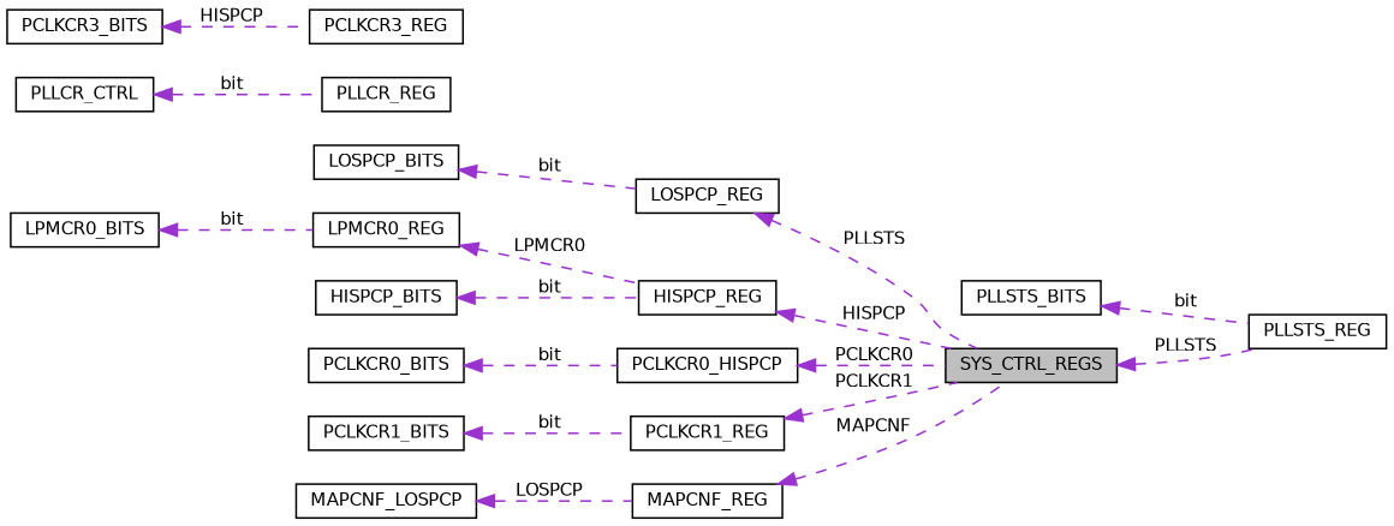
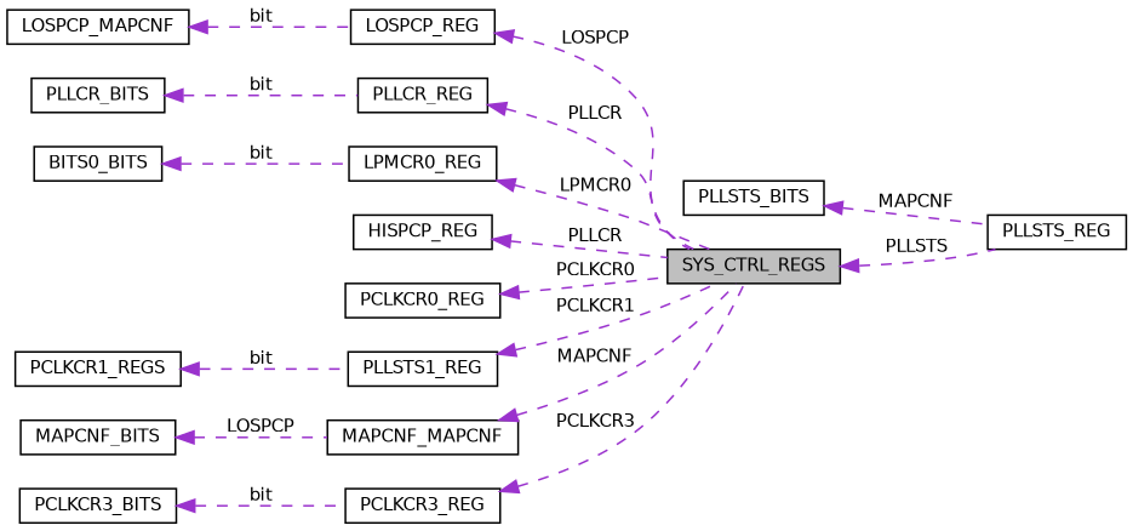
  digraph {
    rankdir=LR
    node [color=black fillcolor=white fontname=Helvetica fontsize=10 shape=record style=filled]
    edge [color=darkorchid3 dir=back fontname=Helvetica fontsize=10 labelfontname=Helvetica labelfontsize=10 style=dashed]
    n1 [fillcolor=grey75 fontcolor=black height=0.2 label=SYS_CTRL_REGS width=0.4]
    n2 [height=0.2 label=PLLSTS_REG width=0.4]
    n3 [height=0.2 label=LOSPCP_REG width=0.4]
-   n4 [height=0.2 label=LOSPCP_BITS width=0.4]
+   n4 [height=0.2 label=LOSPCP_MAPCNF width=0.4]
    n5 [height=0.2 label=PLLCR_REG width=0.4]
-   n6 [height=0.2 label=PLLCR_CTRL width=0.4]
+   n6 [height=0.2 label=PLLCR_BITS width=0.4]
    n7 [height=0.2 label=LPMCR0_REG width=0.4]
-   n8 [height=0.2 label=LPMCR0_BITS width=0.4]
+   n8 [height=0.2 label=BITS0_BITS width=0.4]
    n9 [height=0.2 label=PLLSTS_BITS width=0.4]
    n10 [height=0.2 label=HISPCP_REG width=0.4]
-   n11 [height=0.2 label=HISPCP_BITS width=0.4]
-   n12 [height=0.2 label=PCLKCR0_HISPCP width=0.4]
-   n13 [height=0.2 label=PCLKCR0_BITS width=0.4]
-   n14 [height=0.2 label=PCLKCR1_REG width=0.4]
-   n15 [height=0.2 label=PCLKCR1_BITS width=0.4]
-   n16 [height=0.2 label=MAPCNF_REG width=0.4]
-   n17 [height=0.2 label=MAPCNF_LOSPCP width=0.4]
+   n12 [height=0.2 label=PCLKCR0_REG width=0.4]
+   n14 [height=0.2 label=PLLSTS1_REG width=0.4]
+   n15 [height=0.2 label=PCLKCR1_REGS width=0.4]
+   n16 [height=0.2 label=MAPCNF_MAPCNF width=0.4]
+   n17 [height=0.2 label=MAPCNF_BITS width=0.4]
    n18 [height=0.2 label=PCLKCR3_REG width=0.4]
    n19 [height=0.2 label=PCLKCR3_BITS width=0.4]
    n1 -> n2 [label=" PLLSTS"]
-   n3 -> n1 [label=" PLLSTS"]
+   n3 -> n1 [label=" LOSPCP"]
    n4 -> n3 [label=" bit"]
+   n5 -> n1 [label=" PLLCR"]
    n6 -> n5 [label=" bit"]
-   n7 -> n10 [label=" LPMCR0"]
+   n7 -> n1 [label=" LPMCR0"]
    n8 -> n7 [label=" bit"]
-   n9 -> n2 [label=" bit"]
-   n10 -> n1 [label=" HISPCP"]
-   n11 -> n10 [label=" bit"]
+   n9 -> n2 [label=" MAPCNF"]
+   n10 -> n1 [label=" PLLCR"]
    n12 -> n1 [label=" PCLKCR0"]
-   n13 -> n12 [label=" bit"]
    n14 -> n1 [label=" PCLKCR1"]
    n15 -> n14 [label=" bit"]
    n16 -> n1 [label=" MAPCNF"]
    n17 -> n16 [label=" LOSPCP"]
-   n19 -> n18 [label=" HISPCP"]
+   n18 -> n1 [label=" PCLKCR3"]
+   n19 -> n18 [label=" bit"]
  }
